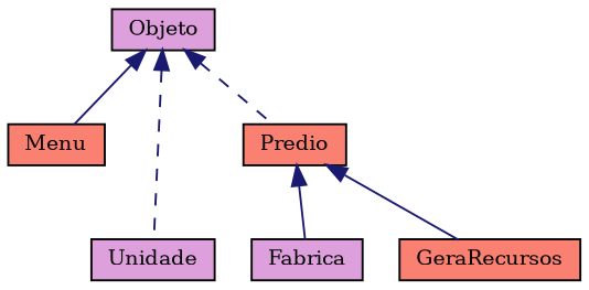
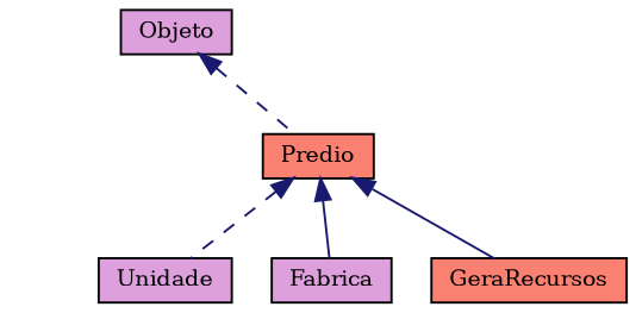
  digraph {
    fontname="DejaVu Serif"
    node [color=black fillcolor=plum fontname="DejaVu Serif" fontsize=10 shape=record style=filled]
    edge [color=midnightblue dir=back fontname="DejaVu Serif" fontsize=10 labelfontname=Helvetica labelfontsize=10 style=solid]
    n1 [fontcolor=black height=0.2 label=Objeto width=0.4]
-   n2 [fillcolor=salmon height=0.2 label=Menu width=0.4]
    n3 [fillcolor=salmon height=0.2 label=Predio width=0.4]
    n4 [height=0.2 label=Unidade width=0.4]
    n5 [height=0.2 label=Fabrica width=0.4]
    n6 [fillcolor=salmon height=0.2 label=GeraRecursos width=0.4]
-   n1 -> n2
    n1 -> n3 [style=dashed]
-   n1 -> n4 [style=dashed]
+   n3 -> n4 [style=dashed]
    n3 -> n5
    n3 -> n6
  }
